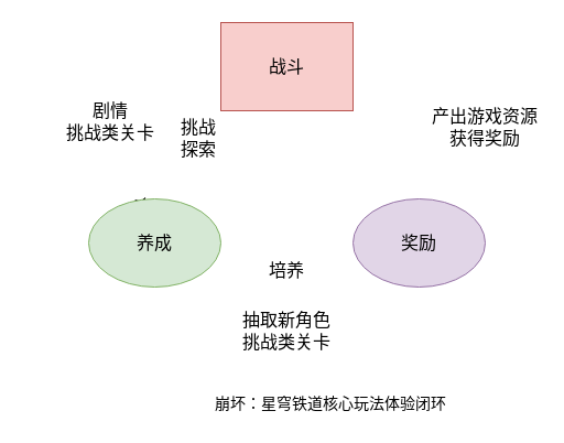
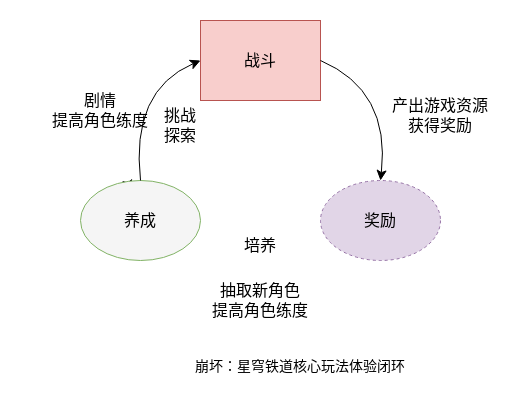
  <mxCell id="0" />
  <mxCell id="1" parent="0" />
  <mxCell id="2" value="战斗" style="whiteSpace=wrap;html=1;fontSize=16;fillColor=#f8cecc;strokeColor=#b85450;rounded=0;" vertex="1" parent="1"><mxGeometry x="200" width="120" height="80" as="geometry" y="20" /></mxCell>
  <mxCell id="3" value="" style="edgeStyle=none;curved=1;rounded=0;orthogonalLoop=1;jettySize=auto;html=1;fontSize=12;startSize=8;endSize=8;" edge="1" parent="1" source="4" target="8"><mxGeometry relative="1" as="geometry" /></mxCell>
- <mxCell id="4" value="养成" style="ellipse;whiteSpace=wrap;html=1;fontSize=16;fillColor=#d5e8d4;strokeColor=#82b366;" vertex="1" parent="1"><mxGeometry y="180" width="120" height="80" as="geometry" x="80" /></mxCell>
+ <mxCell id="4" value="养成" style="ellipse;whiteSpace=wrap;html=1;fontSize=16;fillColor=#f5f5f5;strokeColor=#82b366;" vertex="1" parent="1"><mxGeometry y="180" width="120" height="80" as="geometry" x="80" /></mxCell>
  <mxCell id="5" value="挑战&lt;br&gt;探索" style="text;html=1;strokeColor=none;fillColor=none;align=center;verticalAlign=middle;whiteSpace=wrap;rounded=0;fontSize=16;" vertex="1" parent="1"><mxGeometry x="150" y="100" width="60" height="50" as="geometry" /></mxCell>
  <mxCell id="6" value="培养" style="text;html=1;strokeColor=none;fillColor=none;align=center;verticalAlign=middle;whiteSpace=wrap;rounded=0;fontSize=16;" vertex="1" parent="1"><mxGeometry x="230" y="230" width="60" height="30" as="geometry" /></mxCell>
  <mxCell id="7" value="&lt;font style=&quot;font-size: 14px;&quot;&gt;崩坏：星穹铁道核心玩法体验闭环&lt;/font&gt;" style="text;html=1;strokeColor=none;fillColor=none;align=center;verticalAlign=middle;whiteSpace=wrap;rounded=0;fontSize=16;" vertex="1" parent="1"><mxGeometry x="160" y="350" width="280" height="30" as="geometry" /></mxCell>
- <mxCell id="8" value="剧情&lt;br&gt;挑战类关卡" style="text;html=1;strokeColor=none;fillColor=none;align=center;verticalAlign=middle;whiteSpace=wrap;rounded=0;fontSize=16;" vertex="1" parent="1"><mxGeometry x="20" y="30" width="160" height="160" as="geometry" /></mxCell>
- <mxCell id="9" value="奖励" style="ellipse;whiteSpace=wrap;html=1;fontSize=16;fillColor=#e1d5e7;strokeColor=#9673a6;" vertex="1" parent="1"><mxGeometry x="320" y="180" width="120" height="80" as="geometry" /></mxCell>
+ <mxCell id="8" value="剧情&lt;br&gt;提高角色练度" style="text;html=1;strokeColor=none;fillColor=none;align=center;verticalAlign=middle;whiteSpace=wrap;rounded=0;fontSize=16;" vertex="1" parent="1"><mxGeometry x="20" y="30" width="160" height="160" as="geometry" /></mxCell>
+ <mxCell id="9" value="奖励" style="ellipse;whiteSpace=wrap;html=1;fontSize=16;fillColor=#e1d5e7;strokeColor=#9673a6;dashed=1;" vertex="1" parent="1"><mxGeometry x="320" y="180" width="120" height="80" as="geometry" /></mxCell>
+ <mxCell id="10" value="" style="endArrow=classic;html=1;rounded=0;fontSize=12;startSize=8;endSize=8;curved=1;exitX=0.5;exitY=0;exitDx=0;exitDy=0;entryX=0;entryY=0.5;entryDx=0;entryDy=0;" edge="1" parent="1" source="4" target="2"><mxGeometry width="50" height="50" relative="1" as="geometry"><mxPoint x="140" y="140" as="sourcePoint" /><mxPoint x="310" y="130" as="targetPoint" /><Array as="points"><mxPoint x="130" y="90" /></Array></mxGeometry></mxCell>
+ <mxCell id="11" value="" style="endArrow=classic;html=1;rounded=0;fontSize=12;startSize=8;endSize=8;curved=1;exitX=1;exitY=0.5;exitDx=0;exitDy=0;entryX=0.5;entryY=0;entryDx=0;entryDy=0;" edge="1" parent="1" source="2" target="9"><mxGeometry width="50" height="50" relative="1" as="geometry"><mxPoint x="260" y="180" as="sourcePoint" /><mxPoint x="310" y="130" as="targetPoint" /><Array as="points"><mxPoint x="390" y="90" /></Array></mxGeometry></mxCell>
  <mxCell id="12" value="产出游戏资源&lt;br&gt;获得奖励" style="text;html=1;strokeColor=none;fillColor=none;align=center;verticalAlign=middle;whiteSpace=wrap;rounded=0;fontSize=16;" vertex="1" parent="1"><mxGeometry x="390" y="100" width="100" height="30" as="geometry" /></mxCell>
- <mxCell id="13" value="抽取新角色&lt;br&gt;挑战类关卡" style="text;html=1;strokeColor=none;fillColor=none;align=center;verticalAlign=middle;whiteSpace=wrap;rounded=0;fontSize=16;" vertex="1" parent="1"><mxGeometry x="200" y="280" width="120" height="40" as="geometry" /></mxCell>
+ <mxCell id="13" value="抽取新角色&lt;br&gt;提高角色练度" style="text;html=1;strokeColor=none;fillColor=none;align=center;verticalAlign=middle;whiteSpace=wrap;rounded=0;fontSize=16;" vertex="1" parent="1"><mxGeometry x="200" y="280" width="120" height="40" as="geometry" /></mxCell>
